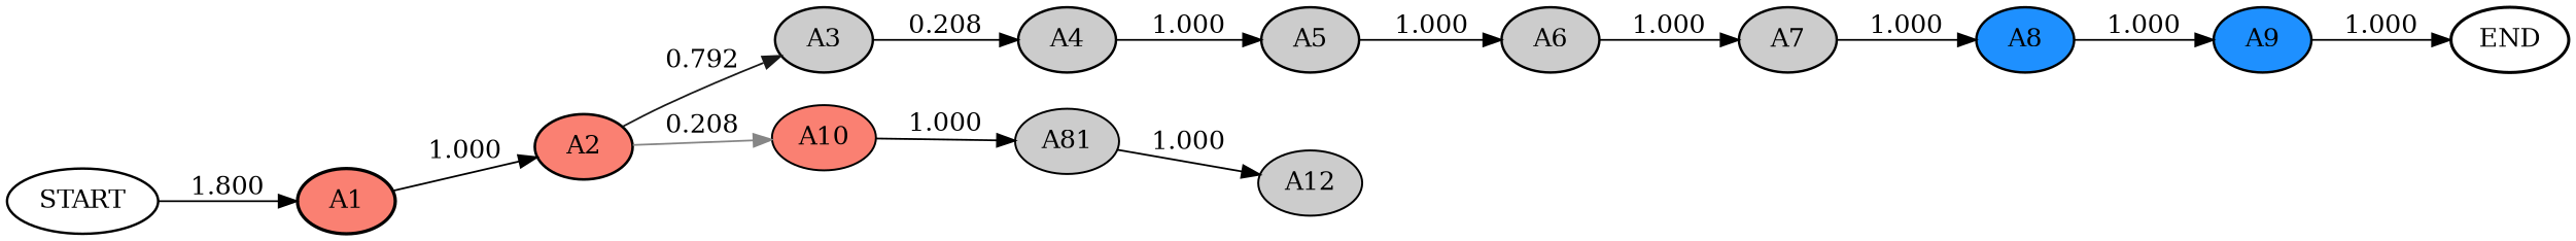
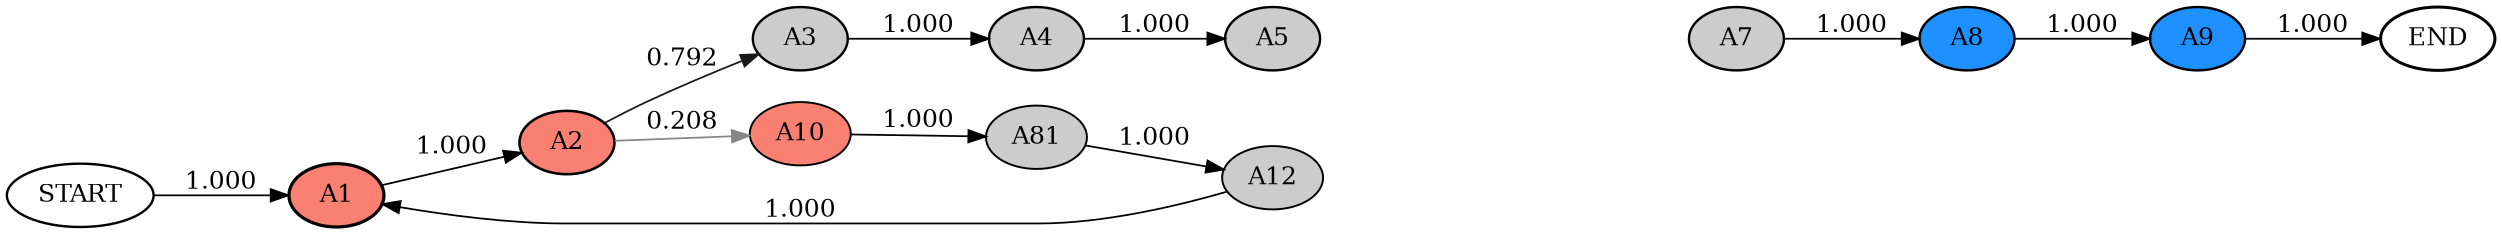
  digraph {
    rankdir=LR
    node [color=black fillcolor="#cccccc" fontcolor=black penwidth=1.3702300581070554 style=filled]
    edge [color="#000000" fontcolor=black weight=1.0]
    START [fillcolor="#ffffff"]
    A1 [fillcolor="#fa8072" penwidth=1.8281335095668623]
    A2 [fillcolor="#fa8072" penwidth=1.4625068076534897]
    A3
    A10 [fillcolor="#fa8072" penwidth=1.1000843291013682]
    A4
    n7 [label=A81 penwidth=1.1000843291013682]
    A5
-   A6
    A7
    A8 [fillcolor="#1e90ff"]
    A9 [fillcolor="#1e90ff"]
    END [fillcolor="#ffffff" penwidth=1.7127875726338193]
    A12 [penwidth=1.1000843291013682]
-   START -> A1 [label=1.800]
+   START -> A1 [label=1.000]
    A1 -> A2 [label=1.000]
    A2 -> A3 [color="#191919" label=0.792 weight=0.7921294022589828]
    A2 -> A10 [color="#868686" label=0.208 weight=0.20787059774101727]
-   A3 -> A4 [label=0.208]
+   A3 -> A4 [label=1.000]
    A10 -> n7 [label=1.000]
    A4 -> A5 [label=1.000]
    n7 -> A12 [label=1.000]
-   A5 -> A6 [label=1.000]
-   A6 -> A7 [label=1.000]
    A7 -> A8 [label=1.000]
    A8 -> A9 [label=1.000]
    A9 -> END [label=1.000]
+   A12 -> A1 [label=1.000]
  }
